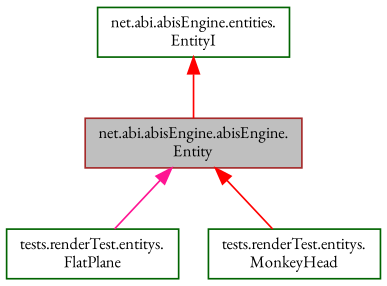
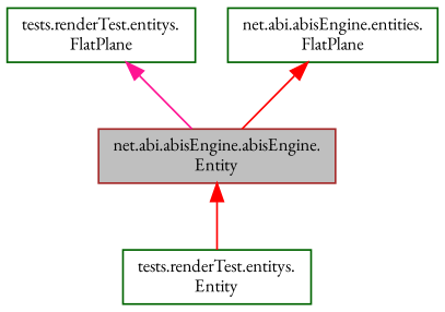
  digraph {
    fontname="EB Garamond"
    node [color=darkgreen fillcolor=white fontname="EB Garamond" fontsize=10 shape=record style=filled]
    edge [color=red dir=back fontname="EB Garamond" fontsize=10 labelfontname=Helvetica labelfontsize=10 style=solid]
    n1 [color=brown fillcolor=grey75 fontcolor=black height=0.2 label="net.abi.abisEngine.abisEngine.\lEntity" width=0.4]
    n2 [height=0.2 label="tests.renderTest.entitys.\lFlatPlane" width=0.4]
-   n3 [height=0.2 label="tests.renderTest.entitys.\lMonkeyHead" width=0.4]
-   n4 [height=0.2 label="net.abi.abisEngine.entities.\lEntityI" width=0.4]
-   n1 -> n2 [color=deeppink]
+   n3 [height=0.2 label="tests.renderTest.entitys.\lEntity" width=0.4]
+   n4 [height=0.2 label="net.abi.abisEngine.entities.\lFlatPlane" width=0.4]
+   n2 -> n1 [color=deeppink]
    n1 -> n3
    n4 -> n1
  }
